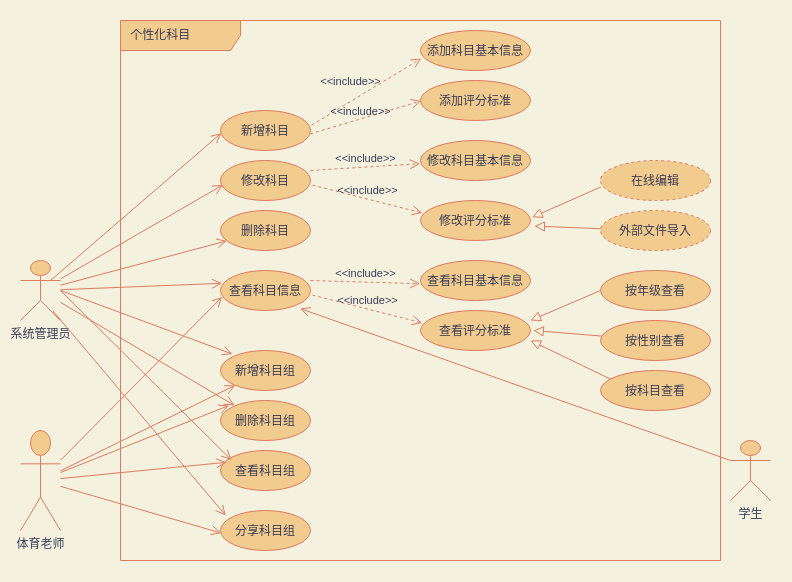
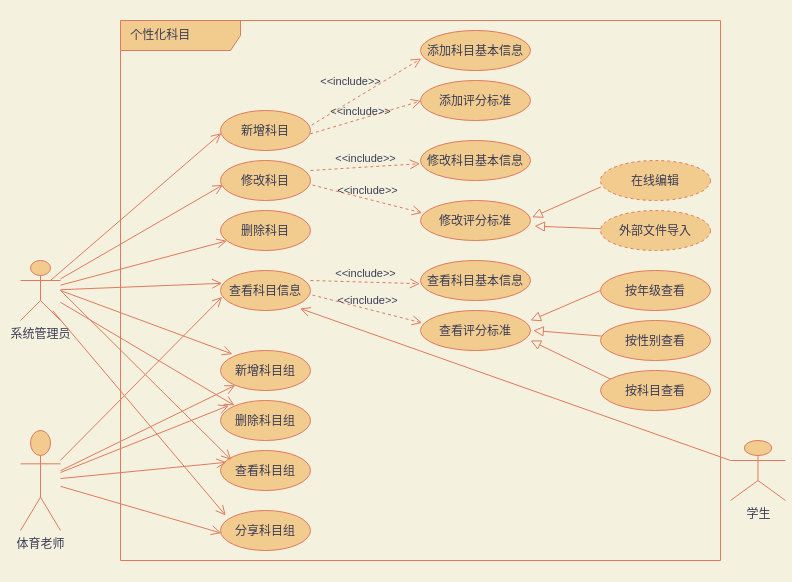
  <mxCell id="0" />
  <mxCell id="1" parent="0" />
  <mxCell id="2" value="系统管理员" style="shape=umlActor;verticalLabelPosition=bottom;verticalAlign=top;html=1;fillColor=#F2CC8F;strokeColor=#E07A5F;fontColor=#393C56;" parent="1" vertex="1"><mxGeometry x="20" y="260" width="40" height="60" as="geometry" /></mxCell>
  <mxCell id="3" value="体育老师" style="shape=umlActor;verticalLabelPosition=bottom;verticalAlign=top;html=1;fillColor=#F2CC8F;strokeColor=#E07A5F;fontColor=#393C56;" parent="1" vertex="1"><mxGeometry x="20" y="430" width="40" height="100" as="geometry" /></mxCell>
- <mxCell id="4" value="学生" style="shape=umlActor;verticalLabelPosition=bottom;verticalAlign=top;html=1;fillColor=#F2CC8F;strokeColor=#E07A5F;fontColor=#393C56;" parent="1" vertex="1"><mxGeometry x="730" y="440" width="40" height="60" as="geometry" /></mxCell>
+ <mxCell id="4" value="学生" style="shape=umlActor;verticalLabelPosition=bottom;verticalAlign=top;html=1;fillColor=#F2CC8F;strokeColor=#E07A5F;fontColor=#393C56;" parent="1" vertex="1"><mxGeometry x="730" y="440" width="55" height="60" as="geometry" /></mxCell>
  <mxCell id="5" value="新增科目" style="ellipse;fillColor=#F2CC8F;strokeColor=#E07A5F;fontColor=#393C56;" parent="1" vertex="1"><mxGeometry x="220" y="110" width="90" height="40" as="geometry" /></mxCell>
  <mxCell id="6" value="&amp;lt;&amp;lt;include&amp;gt;&amp;gt;" style="endArrow=open;startArrow=none;endFill=0;startFill=0;endSize=8;html=1;verticalAlign=bottom;dashed=1;labelBackgroundColor=none;rounded=0;exitX=1.013;exitY=0.365;exitDx=0;exitDy=0;exitPerimeter=0;entryX=0.007;entryY=0.7;entryDx=0;entryDy=0;entryPerimeter=0;strokeColor=#E07A5F;fontColor=#393C56;" parent="1" source="5" target="7" edge="1"><mxGeometry x="-0.202" y="9" width="160" relative="1" as="geometry"><mxPoint x="340" y="109.5" as="sourcePoint" /><mxPoint x="420" y="100" as="targetPoint" /><mxPoint as="offset" /></mxGeometry></mxCell>
  <mxCell id="7" value="添加科目基本信息" style="ellipse;fillColor=#F2CC8F;strokeColor=#E07A5F;fontColor=#393C56;" parent="1" vertex="1"><mxGeometry x="420" y="30" width="110" height="40" as="geometry" /></mxCell>
  <mxCell id="8" value="&amp;lt;&amp;lt;include&amp;gt;&amp;gt;" style="endArrow=open;startArrow=none;endFill=0;startFill=0;endSize=8;html=1;verticalAlign=bottom;dashed=1;labelBackgroundColor=none;rounded=0;exitX=0.996;exitY=0.585;exitDx=0;exitDy=0;exitPerimeter=0;entryX=0.007;entryY=0.51;entryDx=0;entryDy=0;entryPerimeter=0;strokeColor=#E07A5F;fontColor=#393C56;" parent="1" source="5" target="9" edge="1"><mxGeometry x="-0.101" y="-1" width="160" relative="1" as="geometry"><mxPoint x="321.17" y="134.6" as="sourcePoint" /><mxPoint x="420" y="140" as="targetPoint" /><mxPoint as="offset" /></mxGeometry></mxCell>
  <mxCell id="9" value="添加评分标准" style="ellipse;fillColor=#F2CC8F;strokeColor=#E07A5F;fontColor=#393C56;" parent="1" vertex="1"><mxGeometry x="420" y="80" width="110" height="40" as="geometry" /></mxCell>
  <mxCell id="10" value="" style="endArrow=open;startArrow=none;endFill=0;startFill=0;endSize=8;html=1;verticalAlign=bottom;labelBackgroundColor=none;strokeWidth=1;rounded=0;exitX=0.75;exitY=0.333;exitDx=0;exitDy=0;exitPerimeter=0;entryX=0.009;entryY=0.565;entryDx=0;entryDy=0;entryPerimeter=0;strokeColor=#E07A5F;fontColor=#393C56;" parent="1" source="2" target="5" edge="1"><mxGeometry width="160" relative="1" as="geometry"><mxPoint x="320" y="170" as="sourcePoint" /><mxPoint x="250" y="250" as="targetPoint" /></mxGeometry></mxCell>
  <mxCell id="11" value="修改科目" style="ellipse;fillColor=#F2CC8F;strokeColor=#E07A5F;fontColor=#393C56;" parent="1" vertex="1"><mxGeometry x="220" width="90" height="40" as="geometry" y="160" /></mxCell>
  <mxCell id="12" value="&amp;lt;&amp;lt;include&amp;gt;&amp;gt;" style="endArrow=open;startArrow=none;endFill=0;startFill=0;endSize=8;html=1;verticalAlign=bottom;dashed=1;labelBackgroundColor=none;rounded=0;exitX=1;exitY=0.25;exitDx=0;exitDy=0;exitPerimeter=0;entryX=-0.004;entryY=0.58;entryDx=0;entryDy=0;entryPerimeter=0;strokeColor=#E07A5F;fontColor=#393C56;" parent="1" source="11" target="15" edge="1"><mxGeometry width="160" relative="1" as="geometry"><mxPoint x="321.17" y="134.6" as="sourcePoint" /><mxPoint x="410" y="180" as="targetPoint" /></mxGeometry></mxCell>
  <mxCell id="13" value="&amp;lt;&amp;lt;include&amp;gt;&amp;gt;" style="endArrow=open;startArrow=none;endFill=0;startFill=0;endSize=8;html=1;verticalAlign=bottom;dashed=1;labelBackgroundColor=none;rounded=0;exitX=1.022;exitY=0.615;exitDx=0;exitDy=0;exitPerimeter=0;entryX=0.015;entryY=0.31;entryDx=0;entryDy=0;entryPerimeter=0;strokeColor=#E07A5F;fontColor=#393C56;" parent="1" source="11" target="14" edge="1"><mxGeometry width="160" relative="1" as="geometry"><mxPoint x="319.64" y="143.4" as="sourcePoint" /><mxPoint x="410" y="210" as="targetPoint" /></mxGeometry></mxCell>
  <mxCell id="14" value="修改评分标准" style="ellipse;fillColor=#F2CC8F;strokeColor=#E07A5F;fontColor=#393C56;" parent="1" vertex="1"><mxGeometry x="420" y="200" width="110" height="40" as="geometry" /></mxCell>
  <mxCell id="15" value="修改科目基本信息" style="ellipse;fillColor=#F2CC8F;strokeColor=#E07A5F;fontColor=#393C56;" parent="1" vertex="1"><mxGeometry x="420" y="140" width="110" height="40" as="geometry" /></mxCell>
  <mxCell id="16" value="" style="endArrow=open;startArrow=none;endFill=0;startFill=0;endSize=8;html=1;verticalAlign=bottom;labelBackgroundColor=none;strokeWidth=1;rounded=0;entryX=0.027;entryY=0.61;entryDx=0;entryDy=0;entryPerimeter=0;strokeColor=#E07A5F;fontColor=#393C56;" parent="1" source="2" target="11" edge="1"><mxGeometry width="160" relative="1" as="geometry"><mxPoint x="320" y="270" as="sourcePoint" /><mxPoint x="480" y="270" as="targetPoint" /></mxGeometry></mxCell>
  <mxCell id="17" value="删除科目" style="ellipse;fillColor=#F2CC8F;strokeColor=#E07A5F;fontColor=#393C56;" parent="1" vertex="1"><mxGeometry x="220" y="210" width="90" height="40" as="geometry" /></mxCell>
  <mxCell id="18" value="" style="endArrow=open;startArrow=none;endFill=0;startFill=0;endSize=8;html=1;verticalAlign=bottom;labelBackgroundColor=none;strokeWidth=1;rounded=0;strokeColor=#E07A5F;fontColor=#393C56;" parent="1" source="2" target="17" edge="1"><mxGeometry width="160" relative="1" as="geometry"><mxPoint x="160" y="305.001" as="sourcePoint" /><mxPoint x="242.43" y="284.4" as="targetPoint" /></mxGeometry></mxCell>
  <mxCell id="19" value="查看科目信息" style="ellipse;fillColor=#F2CC8F;strokeColor=#E07A5F;fontColor=#393C56;" parent="1" vertex="1"><mxGeometry x="220" y="270" width="90" height="40" as="geometry" /></mxCell>
  <mxCell id="20" value="" style="endArrow=open;startArrow=none;endFill=0;startFill=0;endSize=8;html=1;verticalAlign=bottom;labelBackgroundColor=none;strokeWidth=1;rounded=0;entryX=0.018;entryY=0.32;entryDx=0;entryDy=0;entryPerimeter=0;strokeColor=#E07A5F;fontColor=#393C56;" parent="1" source="2" target="19" edge="1"><mxGeometry width="160" relative="1" as="geometry"><mxPoint x="150" y="320" as="sourcePoint" /><mxPoint x="240.81" y="232.6" as="targetPoint" /></mxGeometry></mxCell>
  <mxCell id="21" value="&amp;lt;&amp;lt;include&amp;gt;&amp;gt;" style="endArrow=open;startArrow=none;endFill=0;startFill=0;endSize=8;html=1;verticalAlign=bottom;dashed=1;labelBackgroundColor=none;rounded=0;exitX=1;exitY=0.25;exitDx=0;exitDy=0;exitPerimeter=0;entryX=-0.004;entryY=0.58;entryDx=0;entryDy=0;entryPerimeter=0;strokeColor=#E07A5F;fontColor=#393C56;" parent="1" target="24" edge="1"><mxGeometry width="160" relative="1" as="geometry"><mxPoint x="310" y="280" as="sourcePoint" /><mxPoint x="410" y="290" as="targetPoint" /></mxGeometry></mxCell>
  <mxCell id="22" value="&amp;lt;&amp;lt;include&amp;gt;&amp;gt;" style="endArrow=open;startArrow=none;endFill=0;startFill=0;endSize=8;html=1;verticalAlign=bottom;dashed=1;labelBackgroundColor=none;rounded=0;exitX=1.022;exitY=0.615;exitDx=0;exitDy=0;exitPerimeter=0;entryX=0.015;entryY=0.31;entryDx=0;entryDy=0;entryPerimeter=0;strokeColor=#E07A5F;fontColor=#393C56;" parent="1" target="23" edge="1"><mxGeometry width="160" relative="1" as="geometry"><mxPoint x="311.98" y="294.6" as="sourcePoint" /><mxPoint x="410" y="320" as="targetPoint" /></mxGeometry></mxCell>
  <mxCell id="23" value="查看评分标准" style="ellipse;fillColor=#F2CC8F;strokeColor=#E07A5F;fontColor=#393C56;" parent="1" vertex="1"><mxGeometry x="420" y="310" width="110" height="40" as="geometry" /></mxCell>
  <mxCell id="24" value="查看科目基本信息" style="ellipse;fillColor=#F2CC8F;strokeColor=#E07A5F;fontColor=#393C56;" parent="1" vertex="1"><mxGeometry x="420" y="260" width="110" height="40" as="geometry" /></mxCell>
  <mxCell id="25" value="按年级查看" style="ellipse;fillColor=#F2CC8F;strokeColor=#E07A5F;fontColor=#393C56;" parent="1" vertex="1"><mxGeometry x="600" y="270" width="110" height="40" as="geometry" /></mxCell>
  <mxCell id="26" value="" style="endArrow=block;startArrow=none;endFill=0;startFill=0;endSize=8;html=1;verticalAlign=bottom;labelBackgroundColor=none;rounded=0;exitX=0;exitY=0.5;exitDx=0;exitDy=0;exitPerimeter=0;strokeColor=#E07A5F;fontColor=#393C56;" parent="1" source="25" edge="1"><mxGeometry width="160" relative="1" as="geometry"><mxPoint x="650" y="400" as="sourcePoint" /><mxPoint x="530" y="320" as="targetPoint" /></mxGeometry></mxCell>
  <mxCell id="27" value="按性别查看" style="ellipse;fillColor=#F2CC8F;strokeColor=#E07A5F;fontColor=#393C56;" parent="1" vertex="1"><mxGeometry x="600" y="320" width="110" height="40" as="geometry" /></mxCell>
  <mxCell id="28" value="" style="endArrow=block;startArrow=none;endFill=0;startFill=0;endSize=8;html=1;verticalAlign=bottom;labelBackgroundColor=none;rounded=0;entryX=1.025;entryY=0.5;entryDx=0;entryDy=0;entryPerimeter=0;strokeColor=#E07A5F;fontColor=#393C56;" parent="1" source="27" target="23" edge="1"><mxGeometry width="160" relative="1" as="geometry"><mxPoint x="610" y="300" as="sourcePoint" /><mxPoint x="540" y="330" as="targetPoint" /></mxGeometry></mxCell>
  <mxCell id="29" value="" style="endArrow=block;startArrow=none;endFill=0;startFill=0;endSize=8;html=1;verticalAlign=bottom;labelBackgroundColor=none;rounded=0;entryX=1;entryY=0.75;entryDx=0;entryDy=0;entryPerimeter=0;exitX=0.095;exitY=0.22;exitDx=0;exitDy=0;exitPerimeter=0;strokeColor=#E07A5F;fontColor=#393C56;" parent="1" source="30" target="23" edge="1"><mxGeometry width="160" relative="1" as="geometry"><mxPoint x="590" y="370" as="sourcePoint" /><mxPoint x="550" y="340" as="targetPoint" /></mxGeometry></mxCell>
  <mxCell id="30" value="按科目查看" style="ellipse;fillColor=#F2CC8F;strokeColor=#E07A5F;fontColor=#393C56;" parent="1" vertex="1"><mxGeometry x="600" y="370" width="110" height="40" as="geometry" /></mxCell>
  <mxCell id="31" value="" style="endArrow=open;startArrow=none;endFill=0;startFill=0;endSize=8;html=1;verticalAlign=bottom;labelBackgroundColor=none;strokeWidth=1;rounded=0;exitX=0;exitY=0.333;exitDx=0;exitDy=0;exitPerimeter=0;elbow=vertical;entryX=0.884;entryY=0.95;entryDx=0;entryDy=0;entryPerimeter=0;strokeColor=#E07A5F;fontColor=#393C56;" parent="1" source="4" target="19" edge="1"><mxGeometry width="160" relative="1" as="geometry"><mxPoint x="160" y="330" as="sourcePoint" /><mxPoint x="300" y="400" as="targetPoint" /></mxGeometry></mxCell>
  <mxCell id="32" value="" style="endArrow=open;startArrow=none;endFill=0;startFill=0;endSize=8;html=1;verticalAlign=bottom;labelBackgroundColor=none;strokeWidth=1;rounded=0;entryX=0.018;entryY=0.66;entryDx=0;entryDy=0;entryPerimeter=0;strokeColor=#E07A5F;fontColor=#393C56;" parent="1" source="3" target="19" edge="1"><mxGeometry width="160" relative="1" as="geometry"><mxPoint x="160" y="305.001" as="sourcePoint" /><mxPoint x="242.43" y="284.4" as="targetPoint" /></mxGeometry></mxCell>
  <mxCell id="33" value="新增科目组" style="ellipse;fillColor=#F2CC8F;strokeColor=#E07A5F;fontColor=#393C56;" parent="1" vertex="1"><mxGeometry x="220" y="350" width="90" height="40" as="geometry" /></mxCell>
  <mxCell id="34" value="查看科目组" style="ellipse;fillColor=#F2CC8F;strokeColor=#E07A5F;fontColor=#393C56;" parent="1" vertex="1"><mxGeometry x="220" y="450" width="90" height="40" as="geometry" /></mxCell>
  <mxCell id="35" value="删除科目组" style="ellipse;fillColor=#F2CC8F;strokeColor=#E07A5F;fontColor=#393C56;" parent="1" vertex="1"><mxGeometry x="220" y="400" width="90" height="40" as="geometry" /></mxCell>
  <mxCell id="36" value="" style="endArrow=open;startArrow=none;endFill=0;startFill=0;endSize=8;html=1;verticalAlign=bottom;labelBackgroundColor=none;strokeWidth=1;rounded=0;strokeColor=#E07A5F;fontColor=#393C56;" parent="1" source="3" target="33" edge="1"><mxGeometry width="160" relative="1" as="geometry"><mxPoint x="160" y="479.61" as="sourcePoint" /><mxPoint x="241.62" y="396.4" as="targetPoint" /></mxGeometry></mxCell>
  <mxCell id="37" value="" style="endArrow=open;startArrow=none;endFill=0;startFill=0;endSize=8;html=1;verticalAlign=bottom;labelBackgroundColor=none;strokeWidth=1;rounded=0;entryX=0.093;entryY=0.125;entryDx=0;entryDy=0;entryPerimeter=0;strokeColor=#E07A5F;fontColor=#393C56;" parent="1" source="3" target="35" edge="1"><mxGeometry width="160" relative="1" as="geometry"><mxPoint x="170" y="489.61" as="sourcePoint" /><mxPoint x="251.62" y="406.4" as="targetPoint" /></mxGeometry></mxCell>
  <mxCell id="38" value="" style="endArrow=open;startArrow=none;endFill=0;startFill=0;endSize=8;html=1;verticalAlign=bottom;labelBackgroundColor=none;strokeWidth=1;rounded=0;entryX=0.067;entryY=0.295;entryDx=0;entryDy=0;entryPerimeter=0;strokeColor=#E07A5F;fontColor=#393C56;" parent="1" source="3" target="34" edge="1"><mxGeometry width="160" relative="1" as="geometry"><mxPoint x="160" y="510" as="sourcePoint" /><mxPoint x="261.62" y="416.4" as="targetPoint" /></mxGeometry></mxCell>
  <mxCell id="39" value="" style="endArrow=open;startArrow=none;endFill=0;startFill=0;endSize=8;html=1;verticalAlign=bottom;labelBackgroundColor=none;strokeWidth=1;rounded=0;entryX=0.133;entryY=0.09;entryDx=0;entryDy=0;entryPerimeter=0;strokeColor=#E07A5F;fontColor=#393C56;" parent="1" target="33" edge="1"><mxGeometry width="160" relative="1" as="geometry"><mxPoint x="60" y="290" as="sourcePoint" /><mxPoint x="260.932" y="618.101" as="targetPoint" /></mxGeometry></mxCell>
  <mxCell id="40" value="" style="endArrow=open;startArrow=none;endFill=0;startFill=0;endSize=8;html=1;verticalAlign=bottom;labelBackgroundColor=none;strokeWidth=1;rounded=0;entryX=0.12;entryY=0.235;entryDx=0;entryDy=0;entryPerimeter=0;strokeColor=#E07A5F;fontColor=#393C56;" parent="1" target="34" edge="1"><mxGeometry width="160" relative="1" as="geometry"><mxPoint x="60" y="290" as="sourcePoint" /><mxPoint x="270.932" y="628.101" as="targetPoint" /></mxGeometry></mxCell>
  <mxCell id="41" value="" style="endArrow=open;startArrow=none;endFill=0;startFill=0;endSize=8;html=1;verticalAlign=bottom;labelBackgroundColor=none;strokeWidth=1;rounded=0;entryX=0.156;entryY=0.125;entryDx=0;entryDy=0;entryPerimeter=0;strokeColor=#E07A5F;fontColor=#393C56;" parent="1" source="2" target="35" edge="1"><mxGeometry width="160" relative="1" as="geometry"><mxPoint x="60" y="290" as="sourcePoint" /><mxPoint x="280.932" y="638.101" as="targetPoint" /></mxGeometry></mxCell>
  <mxCell id="42" value="分享科目组" style="ellipse;fillColor=#F2CC8F;strokeColor=#E07A5F;fontColor=#393C56;" parent="1" vertex="1"><mxGeometry x="220" y="510" width="90" height="40" as="geometry" /></mxCell>
  <mxCell id="43" value="" style="endArrow=open;startArrow=none;endFill=0;startFill=0;endSize=8;html=1;verticalAlign=bottom;labelBackgroundColor=none;strokeWidth=1;rounded=0;entryX=0.009;entryY=0.565;entryDx=0;entryDy=0;entryPerimeter=0;strokeColor=#E07A5F;fontColor=#393C56;" parent="1" source="3" target="42" edge="1"><mxGeometry width="160" relative="1" as="geometry"><mxPoint x="50" y="510" as="sourcePoint" /><mxPoint x="200" y="595" as="targetPoint" /></mxGeometry></mxCell>
  <mxCell id="44" value="" style="endArrow=open;startArrow=none;endFill=0;startFill=0;endSize=8;html=1;verticalAlign=bottom;labelBackgroundColor=none;strokeWidth=1;rounded=0;entryX=0.058;entryY=0.125;entryDx=0;entryDy=0;entryPerimeter=0;exitX=0.81;exitY=0.84;exitDx=0;exitDy=0;exitPerimeter=0;strokeColor=#E07A5F;fontColor=#393C56;" parent="1" source="2" target="42" edge="1"><mxGeometry width="160" relative="1" as="geometry"><mxPoint x="60" y="290" as="sourcePoint" /><mxPoint x="240.36" y="741.6" as="targetPoint" /></mxGeometry></mxCell>
  <mxCell id="45" value="&amp;nbsp;个性化科目" style="shape=umlFrame;whiteSpace=wrap;html=1;width=120;height=30;boundedLbl=1;verticalAlign=middle;align=left;spacingLeft=5;fillColor=#F2CC8F;strokeColor=#E07A5F;fontColor=#393C56;" parent="1" vertex="1"><mxGeometry x="120" y="20" width="600" height="540" as="geometry" /></mxCell>
  <mxCell id="46" value="在线编辑" style="ellipse;fillColor=#F2CC8F;strokeColor=#E07A5F;fontColor=#393C56;dashed=1;" vertex="1" parent="1"><mxGeometry x="600" width="110" height="40" as="geometry" y="160" /></mxCell>
  <mxCell id="47" value="外部文件导入" style="ellipse;fillColor=#F2CC8F;strokeColor=#E07A5F;fontColor=#393C56;dashed=1;" vertex="1" parent="1"><mxGeometry x="600" y="210" width="110" height="40" as="geometry" /></mxCell>
  <mxCell id="48" value="" style="endArrow=block;startArrow=none;endFill=0;startFill=0;endSize=8;html=1;verticalAlign=bottom;labelBackgroundColor=none;rounded=0;exitX=0.004;exitY=0.66;exitDx=0;exitDy=0;exitPerimeter=0;strokeColor=#E07A5F;fontColor=#393C56;entryX=1.015;entryY=0.42;entryDx=0;entryDy=0;entryPerimeter=0;" edge="1" parent="1" source="46" target="14"><mxGeometry width="160" relative="1" as="geometry"><mxPoint x="610" y="300" as="sourcePoint" /><mxPoint x="540" y="330" as="targetPoint" /></mxGeometry></mxCell>
  <mxCell id="49" value="" style="endArrow=block;startArrow=none;endFill=0;startFill=0;endSize=8;html=1;verticalAlign=bottom;labelBackgroundColor=none;rounded=0;strokeColor=#E07A5F;fontColor=#393C56;entryX=1.036;entryY=0.64;entryDx=0;entryDy=0;entryPerimeter=0;" edge="1" parent="1" source="47" target="14"><mxGeometry width="160" relative="1" as="geometry"><mxPoint x="620" y="310" as="sourcePoint" /><mxPoint x="550" y="340" as="targetPoint" /></mxGeometry></mxCell>
